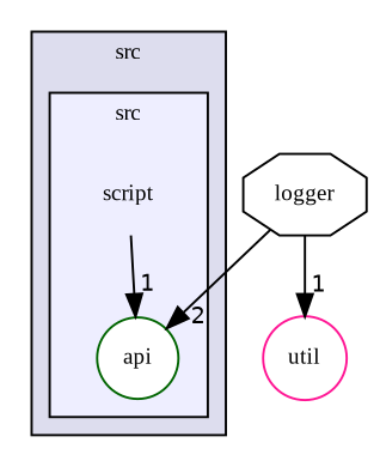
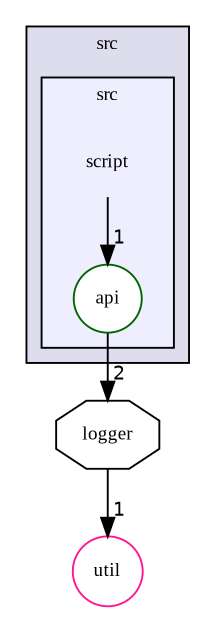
  digraph {
    compound=true
    fontname="Liberation Serif"
    node [color=black fontname="Liberation Serif" fontsize=10 shape=circle]
    edge [fontname="Liberation Serif" headlabel=1 labeldistance=1.5 labelfontname=Helvetica labelfontsize=10]
    n1 [label=script shape=plaintext]
    n2 [color=darkgreen fillcolor=white label=api style=filled]
    n3 [label=logger shape=octagon]
    n4 [color=deeppink label=util]
    subgraph cluster_1 {
      bgcolor="#ddddee"
      fontsize=10
      label=src
      pencolor=black
      subgraph cluster_2 {
        bgcolor="#eeeeff"
        fontsize=10
        label=src
        pencolor=black
        n1
        n2
      }
    }
    n1 -> n2
-   n3 -> n2 [headlabel=2]
+   n2 -> n3 [headlabel=2]
    n3 -> n4
  }
